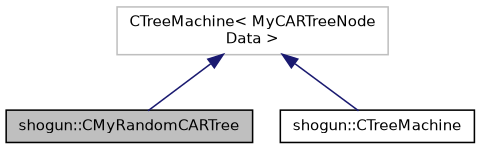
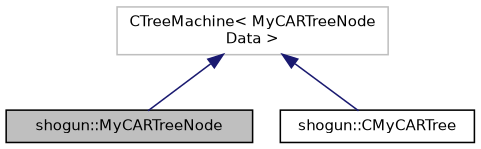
  digraph {
    node [color=black fillcolor=white fontname=Helvetica fontsize=10 shape=record style=filled]
    edge [color=midnightblue dir=back fontname=Helvetica fontsize=10 labelfontname=Helvetica labelfontsize=10 style=solid]
-   n1 [fillcolor=grey75 fontcolor=black height=0.2 label="shogun::CMyRandomCARTree" width=0.4]
-   n2 [height=0.2 label="shogun::CTreeMachine" width=0.4]
+   n1 [fillcolor=grey75 fontcolor=black height=0.2 label="shogun::MyCARTreeNode" width=0.4]
+   n2 [height=0.2 label="shogun::CMyCARTree" width=0.4]
    n3 [color=grey75 height=0.2 label="CTreeMachine\< MyCARTreeNode\lData \>" width=0.4]
    n3 -> n1
    n3 -> n2
  }
